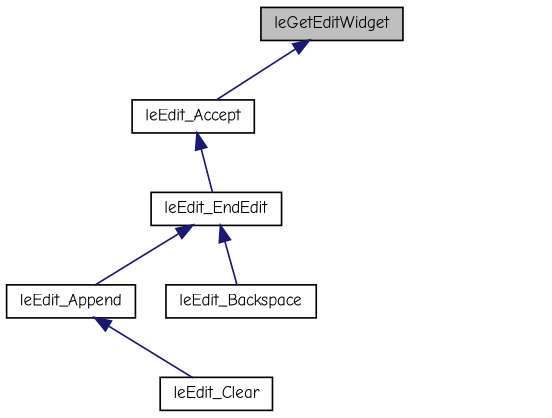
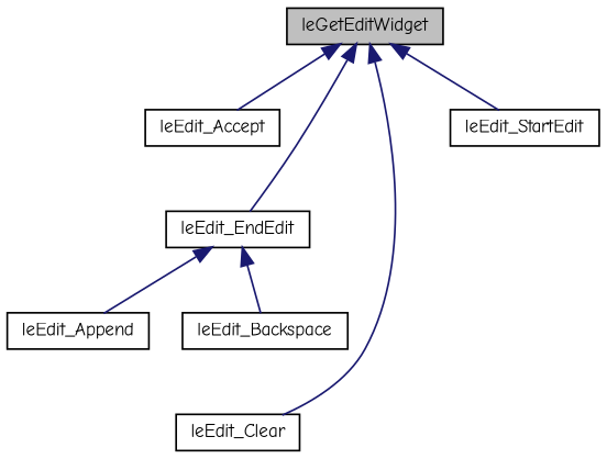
  digraph {
    fontname="Comic Neue"
    rankdir=TB
    node [color=black fillcolor=white fontname="Comic Neue" fontsize=10 shape=record style=filled]
    edge [color=midnightblue dir=back fontname="Comic Neue" fontsize=10 labelfontname=Helvetica labelfontsize=10 style=solid]
    n1 [fillcolor=grey75 fontcolor=black height=0.2 label=leGetEditWidget width=0.4]
    n2 [height=0.2 label=leEdit_Accept width=0.4]
    n3 [height=0.2 label=leEdit_Clear width=0.4]
    n4 [height=0.2 label=leEdit_EndEdit width=0.4]
+   n5 [height=0.2 label=leEdit_StartEdit width=0.4]
    n6 [height=0.2 label=leEdit_Append width=0.4]
    n7 [height=0.2 label=leEdit_Backspace width=0.4]
    n1 -> n2
-   n6 -> n3
-   n2 -> n4
+   n1 -> n3
+   n1 -> n4
+   n1 -> n5
    n4 -> n6
    n4 -> n7
  }
